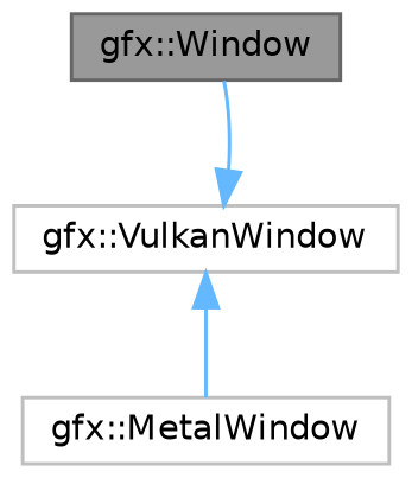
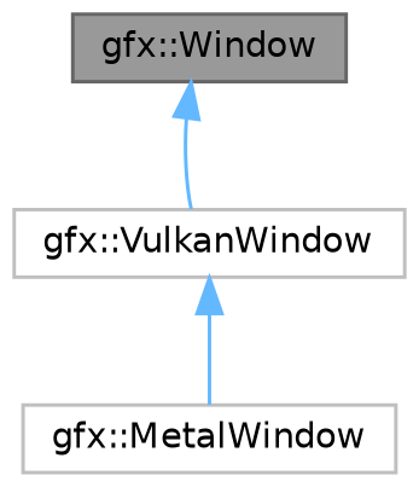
  digraph {
    node [color=grey75 fillcolor=white fontname=Helvetica fontsize=10 shape=box style=filled]
    edge [color=steelblue1 dir=back fontname=Helvetica fontsize=10 labelfontname=Helvetica labelfontsize=10 style=solid]
    n1 [color=gray40 fillcolor=grey60 fontcolor=black height=0.2 label="gfx::Window" width=0.4]
    n2 [height=0.2 label="gfx::VulkanWindow" width=0.4]
    n3 [height=0.2 label="gfx::MetalWindow" width=0.4]
-   n2 -> n1
+   n1 -> n2
    n2 -> n3
  }
